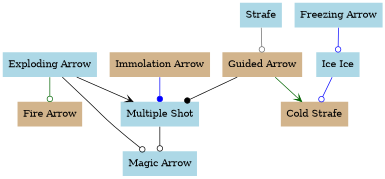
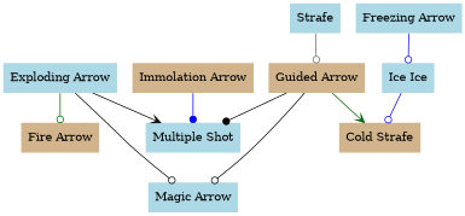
  digraph {
    node [fillcolor=lightblue shape=plaintext style=filled]
    edge [arrowhead=odot color=black]
    n1 [label="Magic Arrow"]
    n2 [fillcolor=tan label="Fire Arrow"]
    n3 [label="Multiple Shot"]
    n4 [fillcolor=tan label="Cold Strafe"]
    n5 [label="Exploding Arrow"]
    n6 [label="Ice Ice"]
    n7 [fillcolor=tan label="Guided Arrow"]
    n8 [fillcolor=tan label="Immolation Arrow"]
    n9 [label=Strafe]
    n10 [label="Freezing Arrow"]
    subgraph sub_1 {
      rank=1
      n1
      n2
    }
    subgraph sub_2 {
      rank=6
      n3
      n4
    }
    subgraph sub_3 {
      rank=12
      n5
    }
    subgraph sub_4 {
      rank=18
      n6
      n7
    }
    subgraph sub_5 {
      rank=24
      n8
      n9
    }
    subgraph sub_6 {
      rank=30
      n10
    }
-   n3 -> n1
+   n7 -> n1
    n5 -> n1
    n5 -> n2 [color=darkgreen]
    n5 -> n3 [arrowhead=vee]
    n6 -> n4 [color=blue]
    n7 -> n3 [arrowhead=dot]
    n7 -> n4 [arrowhead=vee color=darkgreen]
    n8 -> n3 [arrowhead=dot color=blue]
    n9 -> n7 [color=gray40]
    n10 -> n6 [color=blue]
  }
